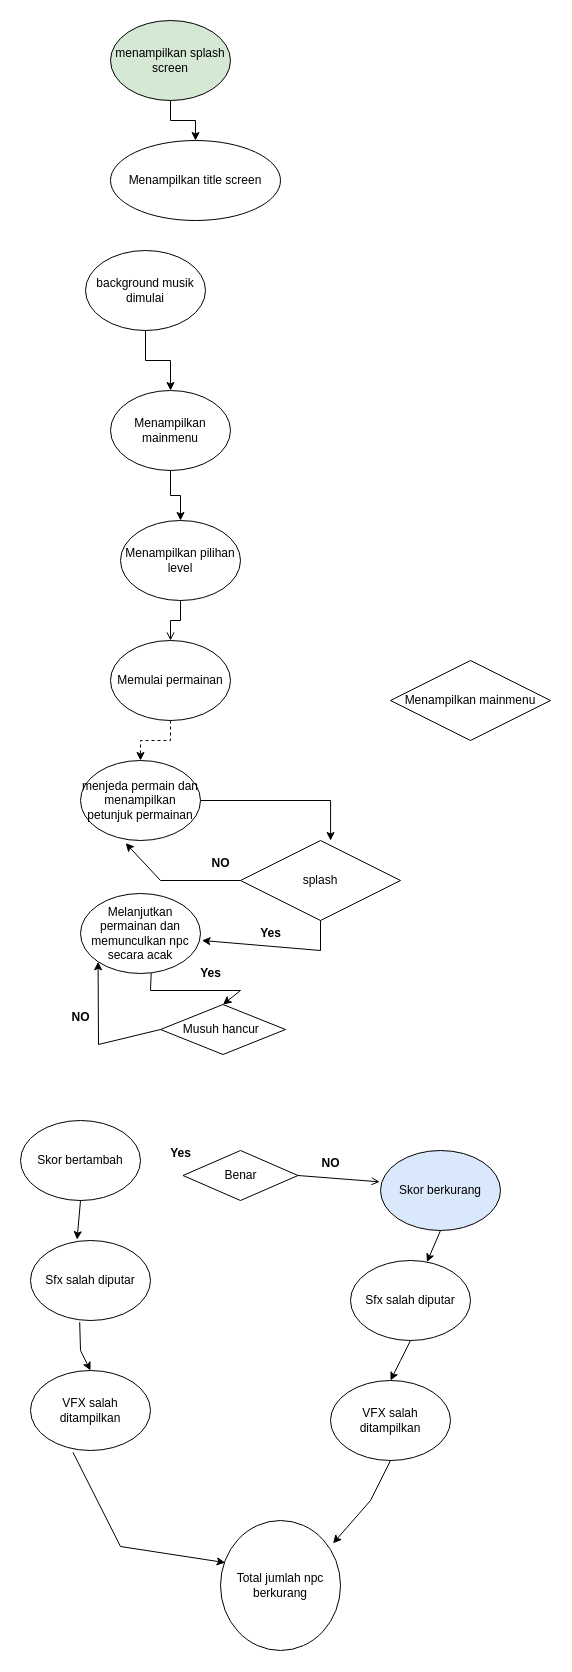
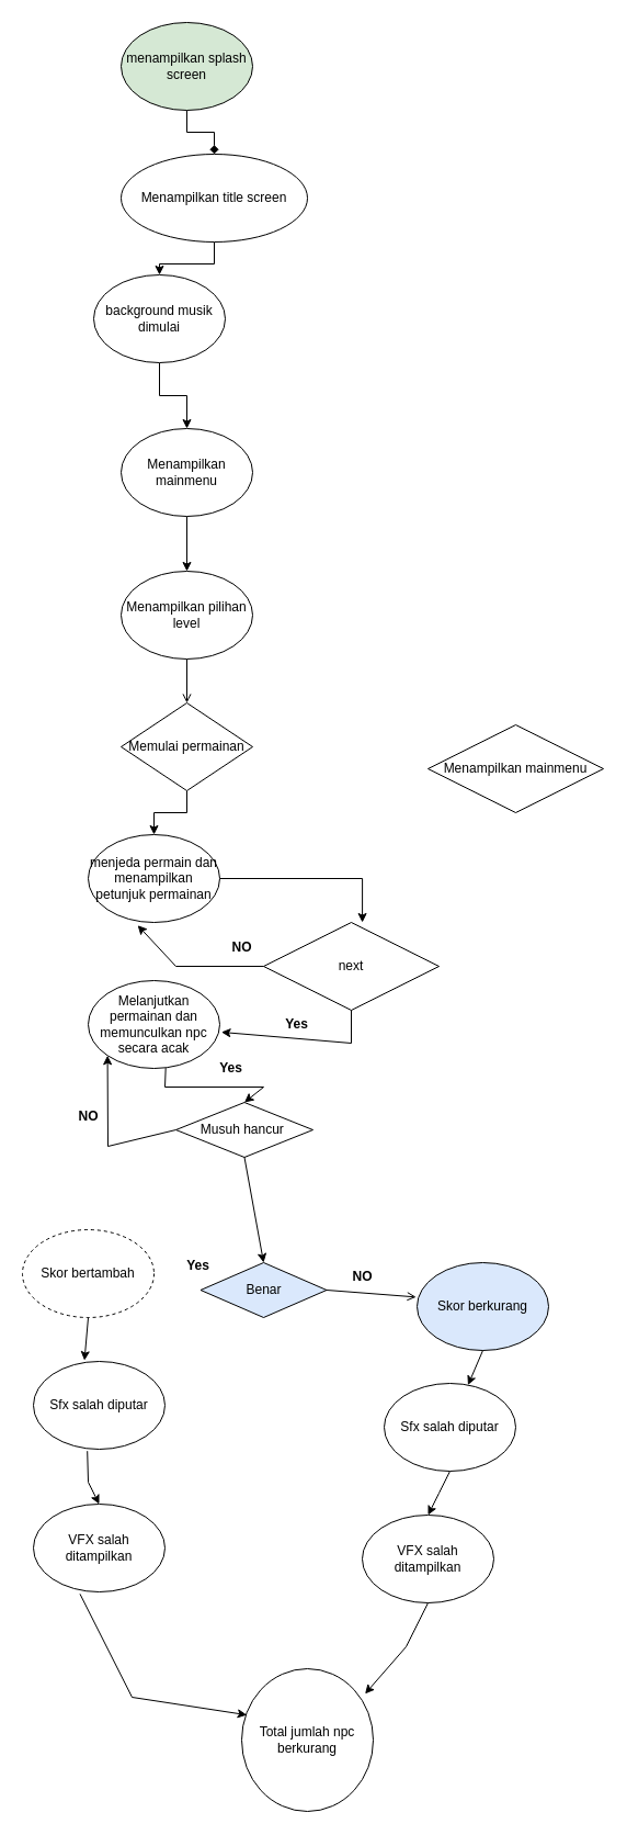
  <mxCell id="0" />
  <mxCell id="1" parent="0" />
  <mxCell id="2" value="Menampilkan mainmenu" style="rhombus;whiteSpace=wrap;html=1;" vertex="1" parent="1"><mxGeometry x="390" y="660" width="160" height="80" as="geometry" /></mxCell>
- <mxCell id="3" style="edgeStyle=orthogonalEdgeStyle;rounded=0;orthogonalLoop=1;jettySize=auto;html=1;entryX=0.5;entryY=0;entryDx=0;entryDy=0;" edge="1" parent="1" source="4" target="6"><mxGeometry relative="1" as="geometry" /></mxCell>
+ <mxCell id="3" style="edgeStyle=orthogonalEdgeStyle;rounded=0;orthogonalLoop=1;jettySize=auto;html=1;entryX=0.5;entryY=0;entryDx=0;entryDy=0;endArrow=diamond;" edge="1" parent="1" source="4" target="6"><mxGeometry relative="1" as="geometry" /></mxCell>
  <mxCell id="4" value="menampilkan splash screen" style="ellipse;whiteSpace=wrap;html=1;fillColor=#d5e8d4;" vertex="1" parent="1"><mxGeometry x="110" y="20" width="120" height="80" as="geometry" /></mxCell>
+ <mxCell id="5" style="edgeStyle=orthogonalEdgeStyle;rounded=0;orthogonalLoop=1;jettySize=auto;html=1;entryX=0.5;entryY=0;entryDx=0;entryDy=0;" edge="1" parent="1" source="6" target="20"><mxGeometry relative="1" as="geometry" /></mxCell>
  <mxCell id="6" value="Menampilkan title screen" style="ellipse;whiteSpace=wrap;html=1;" vertex="1" parent="1"><mxGeometry x="110" y="140" width="170" height="80" as="geometry" /></mxCell>
  <mxCell id="7" style="edgeStyle=orthogonalEdgeStyle;rounded=0;orthogonalLoop=1;jettySize=auto;html=1;entryX=0.5;entryY=0;entryDx=0;entryDy=0;" edge="1" parent="1" source="8" target="10"><mxGeometry relative="1" as="geometry" /></mxCell>
  <mxCell id="8" value="Menampilkan mainmenu" style="ellipse;whiteSpace=wrap;html=1;" vertex="1" parent="1"><mxGeometry x="110" y="390" width="120" height="80" as="geometry" /></mxCell>
  <mxCell id="9" style="edgeStyle=orthogonalEdgeStyle;rounded=0;orthogonalLoop=1;jettySize=auto;html=1;entryX=0.5;entryY=0;entryDx=0;entryDy=0;endArrow=open;" edge="1" parent="1" source="10" target="12"><mxGeometry relative="1" as="geometry" /></mxCell>
- <mxCell id="10" value="Menampilkan pilihan level" style="ellipse;whiteSpace=wrap;html=1;" vertex="1" parent="1"><mxGeometry x="120" y="520" width="120" height="80" as="geometry" /></mxCell>
- <mxCell id="11" style="edgeStyle=orthogonalEdgeStyle;rounded=0;orthogonalLoop=1;jettySize=auto;html=1;entryX=0.5;entryY=0;entryDx=0;entryDy=0;dashed=1;" edge="1" parent="1" source="12" target="14"><mxGeometry relative="1" as="geometry" /></mxCell>
- <mxCell id="12" value="Memulai permainan" style="ellipse;whiteSpace=wrap;html=1;" vertex="1" parent="1"><mxGeometry x="110" y="640" width="120" height="80" as="geometry" /></mxCell>
+ <mxCell id="10" value="Menampilkan pilihan level" style="ellipse;whiteSpace=wrap;html=1;" vertex="1" parent="1"><mxGeometry x="110" y="520" width="120" height="80" as="geometry" /></mxCell>
+ <mxCell id="11" style="edgeStyle=orthogonalEdgeStyle;rounded=0;orthogonalLoop=1;jettySize=auto;html=1;entryX=0.5;entryY=0;entryDx=0;entryDy=0;" edge="1" parent="1" source="12" target="14"><mxGeometry relative="1" as="geometry" /></mxCell>
+ <mxCell id="12" value="Memulai permainan" style="rhombus;whiteSpace=wrap;html=1;" vertex="1" parent="1"><mxGeometry x="110" y="640" width="120" height="80" as="geometry" /></mxCell>
  <mxCell id="13" style="edgeStyle=orthogonalEdgeStyle;rounded=0;orthogonalLoop=1;jettySize=auto;html=1;entryX=0.563;entryY=0;entryDx=0;entryDy=0;entryPerimeter=0;" edge="1" parent="1" source="14" target="21"><mxGeometry relative="1" as="geometry"><mxPoint x="330" y="800" as="targetPoint" /></mxGeometry></mxCell>
  <mxCell id="14" value="menjeda permain dan menampilkan petunjuk permainan" style="ellipse;whiteSpace=wrap;html=1;" vertex="1" parent="1"><mxGeometry x="80" y="760" width="120" height="80" as="geometry" /></mxCell>
  <mxCell id="15" value="Melanjutkan permainan dan memunculkan npc secara acak" style="ellipse;whiteSpace=wrap;html=1;" vertex="1" parent="1"><mxGeometry x="80" y="893" width="120" height="80" as="geometry" /></mxCell>
  <mxCell id="16" value="Musuh hancur&amp;nbsp;" style="rhombus;whiteSpace=wrap;html=1;" vertex="1" parent="1"><mxGeometry x="160" y="1004" width="125" height="50" as="geometry" /></mxCell>
  <mxCell id="17" value="Total jumlah npc berkurang" style="ellipse;whiteSpace=wrap;html=1;" vertex="1" parent="1"><mxGeometry x="220" y="1520" width="120" height="130" as="geometry" /></mxCell>
- <mxCell id="18" value="Skor bertambah" style="ellipse;whiteSpace=wrap;html=1;" vertex="1" parent="1"><mxGeometry x="20" y="1120" width="120" height="80" as="geometry" /></mxCell>
+ <mxCell id="18" value="Skor bertambah" style="ellipse;whiteSpace=wrap;html=1;dashed=1;" vertex="1" parent="1"><mxGeometry x="20" y="1120" width="120" height="80" as="geometry" /></mxCell>
  <mxCell id="19" style="edgeStyle=orthogonalEdgeStyle;rounded=0;orthogonalLoop=1;jettySize=auto;html=1;" edge="1" parent="1" source="20" target="8"><mxGeometry relative="1" as="geometry" /></mxCell>
  <mxCell id="20" value="background musik dimulai" style="ellipse;whiteSpace=wrap;html=1;" vertex="1" parent="1"><mxGeometry x="85" y="250" width="120" height="80" as="geometry" /></mxCell>
- <mxCell id="21" value="splash" style="rhombus;whiteSpace=wrap;html=1;" vertex="1" parent="1"><mxGeometry x="240" y="840" width="160" height="80" as="geometry" /></mxCell>
+ <mxCell id="21" value="next" style="rhombus;whiteSpace=wrap;html=1;" vertex="1" parent="1"><mxGeometry x="240" y="840" width="160" height="80" as="geometry" /></mxCell>
  <mxCell id="22" value="" style="endArrow=classic;html=1;rounded=0;exitX=0.5;exitY=1;exitDx=0;exitDy=0;entryX=1.012;entryY=0.587;entryDx=0;entryDy=0;entryPerimeter=0;" edge="1" parent="1" source="21" target="15"><mxGeometry width="50" height="50" relative="1" as="geometry"><mxPoint x="350" y="890" as="sourcePoint" /><mxPoint x="400" y="840" as="targetPoint" /><Array as="points"><mxPoint x="320" y="950" /></Array></mxGeometry></mxCell>
  <mxCell id="23" value="" style="endArrow=classic;html=1;rounded=0;exitX=0;exitY=0.5;exitDx=0;exitDy=0;entryX=0.376;entryY=1.033;entryDx=0;entryDy=0;entryPerimeter=0;" edge="1" parent="1" source="21" target="14"><mxGeometry width="50" height="50" relative="1" as="geometry"><mxPoint x="330" y="930" as="sourcePoint" /><mxPoint x="221" y="957" as="targetPoint" /><Array as="points"><mxPoint x="160" y="880" /></Array></mxGeometry></mxCell>
  <mxCell id="24" value="NO" style="text;align=center;fontStyle=1;verticalAlign=middle;spacingLeft=3;spacingRight=3;strokeColor=none;rotatable=0;points=[[0,0.5],[1,0.5]];portConstraint=eastwest;html=1;" vertex="1" parent="1"><mxGeometry x="180" y="850" width="80" height="26" as="geometry" /></mxCell>
  <mxCell id="25" value="Yes" style="text;align=center;fontStyle=1;verticalAlign=middle;spacingLeft=3;spacingRight=3;strokeColor=none;rotatable=0;points=[[0,0.5],[1,0.5]];portConstraint=eastwest;html=1;" vertex="1" parent="1"><mxGeometry x="230" y="920" width="80" height="26" as="geometry" /></mxCell>
  <mxCell id="26" value="" style="endArrow=classic;html=1;rounded=0;exitX=0.589;exitY=0.996;exitDx=0;exitDy=0;exitPerimeter=0;entryX=0.5;entryY=0;entryDx=0;entryDy=0;" edge="1" parent="1" source="15" target="16"><mxGeometry width="50" height="50" relative="1" as="geometry"><mxPoint x="330" y="930" as="sourcePoint" /><mxPoint x="270" y="1000" as="targetPoint" /><Array as="points"><mxPoint x="150" y="990" /><mxPoint x="240" y="990" /></Array></mxGeometry></mxCell>
+ <mxCell id="27" value="" style="endArrow=classic;html=1;rounded=0;exitX=0.5;exitY=1;exitDx=0;exitDy=0;entryX=0.5;entryY=0;entryDx=0;entryDy=0;" edge="1" parent="1" source="16" target="40"><mxGeometry width="50" height="50" relative="1" as="geometry"><mxPoint x="171" y="990" as="sourcePoint" /><mxPoint x="280" y="1040" as="targetPoint" /><Array as="points" /></mxGeometry></mxCell>
  <mxCell id="28" value="Yes" style="text;align=center;fontStyle=1;verticalAlign=middle;spacingLeft=3;spacingRight=3;strokeColor=none;rotatable=0;points=[[0,0.5],[1,0.5]];portConstraint=eastwest;html=1;" vertex="1" parent="1"><mxGeometry x="140" y="1140" width="80" height="26" as="geometry" /></mxCell>
  <mxCell id="29" value="Skor berkurang" style="ellipse;whiteSpace=wrap;html=1;fillColor=#dae8fc;" vertex="1" parent="1"><mxGeometry x="380" y="1150" width="120" height="80" as="geometry" /></mxCell>
  <mxCell id="30" value="" style="endArrow=classic;html=1;rounded=0;exitX=0.5;exitY=1;exitDx=0;exitDy=0;entryX=0.5;entryY=0;entryDx=0;entryDy=0;" edge="1" parent="1" source="33" target="31"><mxGeometry width="50" height="50" relative="1" as="geometry"><mxPoint x="280" y="1120" as="sourcePoint" /><mxPoint x="220" y="1180" as="targetPoint" /><Array as="points"><mxPoint x="400" y="1360" /></Array></mxGeometry></mxCell>
  <mxCell id="31" value="VFX salah ditampilkan" style="ellipse;whiteSpace=wrap;html=1;" vertex="1" parent="1"><mxGeometry x="330" y="1380" width="120" height="80" as="geometry" /></mxCell>
  <mxCell id="32" value="" style="endArrow=classic;html=1;rounded=0;exitX=0.5;exitY=1;exitDx=0;exitDy=0;" edge="1" parent="1" source="29" target="33"><mxGeometry width="50" height="50" relative="1" as="geometry"><mxPoint x="440" y="1230" as="sourcePoint" /><mxPoint x="340" y="1490" as="targetPoint" /><Array as="points" /></mxGeometry></mxCell>
  <mxCell id="33" value="Sfx salah diputar" style="ellipse;whiteSpace=wrap;html=1;" vertex="1" parent="1"><mxGeometry x="350" y="1260" width="120" height="80" as="geometry" /></mxCell>
  <mxCell id="34" value="" style="endArrow=classic;html=1;rounded=0;exitX=0.5;exitY=1;exitDx=0;exitDy=0;entryX=0.938;entryY=0.176;entryDx=0;entryDy=0;entryPerimeter=0;" edge="1" parent="1" source="31" target="17"><mxGeometry width="50" height="50" relative="1" as="geometry"><mxPoint x="420" y="1350" as="sourcePoint" /><mxPoint x="410" y="1390" as="targetPoint" /><Array as="points"><mxPoint x="370" y="1500" /></Array></mxGeometry></mxCell>
  <mxCell id="35" value="" style="endArrow=classic;html=1;rounded=0;exitX=0.41;exitY=1.021;exitDx=0;exitDy=0;entryX=0.5;entryY=0;entryDx=0;entryDy=0;exitPerimeter=0;" edge="1" parent="1" source="37" target="36"><mxGeometry width="50" height="50" relative="1" as="geometry"><mxPoint x="20" y="1090" as="sourcePoint" /><mxPoint x="-40" y="1150" as="targetPoint" /><Array as="points"><mxPoint x="80" y="1350" /></Array></mxGeometry></mxCell>
  <mxCell id="36" value="VFX salah ditampilkan" style="ellipse;whiteSpace=wrap;html=1;" vertex="1" parent="1"><mxGeometry x="30" y="1370" width="120" height="80" as="geometry" /></mxCell>
  <mxCell id="37" value="Sfx salah diputar" style="ellipse;whiteSpace=wrap;html=1;" vertex="1" parent="1"><mxGeometry x="30" y="1240" width="120" height="80" as="geometry" /></mxCell>
  <mxCell id="38" value="" style="endArrow=classic;html=1;rounded=0;exitX=0.354;exitY=1.023;exitDx=0;exitDy=0;entryX=0.039;entryY=0.324;entryDx=0;entryDy=0;entryPerimeter=0;exitPerimeter=0;" edge="1" parent="1" source="36" target="17"><mxGeometry width="50" height="50" relative="1" as="geometry"><mxPoint x="160" y="1320" as="sourcePoint" /><mxPoint x="73" y="1504" as="targetPoint" /><Array as="points"><mxPoint x="120" y="1546" /></Array></mxGeometry></mxCell>
  <mxCell id="39" value="" style="endArrow=classic;html=1;rounded=0;exitX=0.5;exitY=1;exitDx=0;exitDy=0;entryX=0.388;entryY=-0.011;entryDx=0;entryDy=0;entryPerimeter=0;" edge="1" parent="1" source="18" target="37"><mxGeometry width="50" height="50" relative="1" as="geometry"><mxPoint x="149" y="1322" as="sourcePoint" /><mxPoint x="150" y="1360" as="targetPoint" /><Array as="points" /></mxGeometry></mxCell>
- <mxCell id="40" value="Benar" style="rhombus;whiteSpace=wrap;html=1;" vertex="1" parent="1"><mxGeometry x="182.5" y="1150" width="115" height="50" as="geometry" /></mxCell>
+ <mxCell id="40" value="Benar" style="rhombus;whiteSpace=wrap;html=1;fillColor=#dae8fc;" vertex="1" parent="1"><mxGeometry x="182.5" y="1150" width="115" height="50" as="geometry" /></mxCell>
  <mxCell id="41" value="" style="endArrow=open;html=1;rounded=0;exitX=1;exitY=0.5;exitDx=0;exitDy=0;entryX=-0.007;entryY=0.392;entryDx=0;entryDy=0;entryPerimeter=0;" edge="1" parent="1" source="40" target="29"><mxGeometry width="50" height="50" relative="1" as="geometry"><mxPoint x="250" y="1094" as="sourcePoint" /><mxPoint x="250" y="1160" as="targetPoint" /><Array as="points" /></mxGeometry></mxCell>
  <mxCell id="42" value="NO" style="text;align=center;fontStyle=1;verticalAlign=middle;spacingLeft=3;spacingRight=3;strokeColor=none;rotatable=0;points=[[0,0.5],[1,0.5]];portConstraint=eastwest;html=1;" vertex="1" parent="1"><mxGeometry x="290" y="1150" width="80" height="26" as="geometry" /></mxCell>
  <mxCell id="43" value="Yes" style="text;align=center;fontStyle=1;verticalAlign=middle;spacingLeft=3;spacingRight=3;strokeColor=none;rotatable=0;points=[[0,0.5],[1,0.5]];portConstraint=eastwest;html=1;" vertex="1" parent="1"><mxGeometry x="170" y="960" width="80" height="26" as="geometry" /></mxCell>
  <mxCell id="44" value="" style="endArrow=classic;html=1;rounded=0;exitX=0;exitY=0.5;exitDx=0;exitDy=0;entryX=0;entryY=1;entryDx=0;entryDy=0;" edge="1" parent="1" source="16" target="15"><mxGeometry width="50" height="50" relative="1" as="geometry"><mxPoint x="330" y="930" as="sourcePoint" /><mxPoint x="211" y="950" as="targetPoint" /><Array as="points"><mxPoint x="98" y="1044" /></Array></mxGeometry></mxCell>
  <mxCell id="45" value="NO" style="text;align=center;fontStyle=1;verticalAlign=middle;spacingLeft=3;spacingRight=3;strokeColor=none;rotatable=0;points=[[0,0.5],[1,0.5]];portConstraint=eastwest;html=1;" vertex="1" parent="1"><mxGeometry x="40" y="1004" width="80" height="26" as="geometry" /></mxCell>
